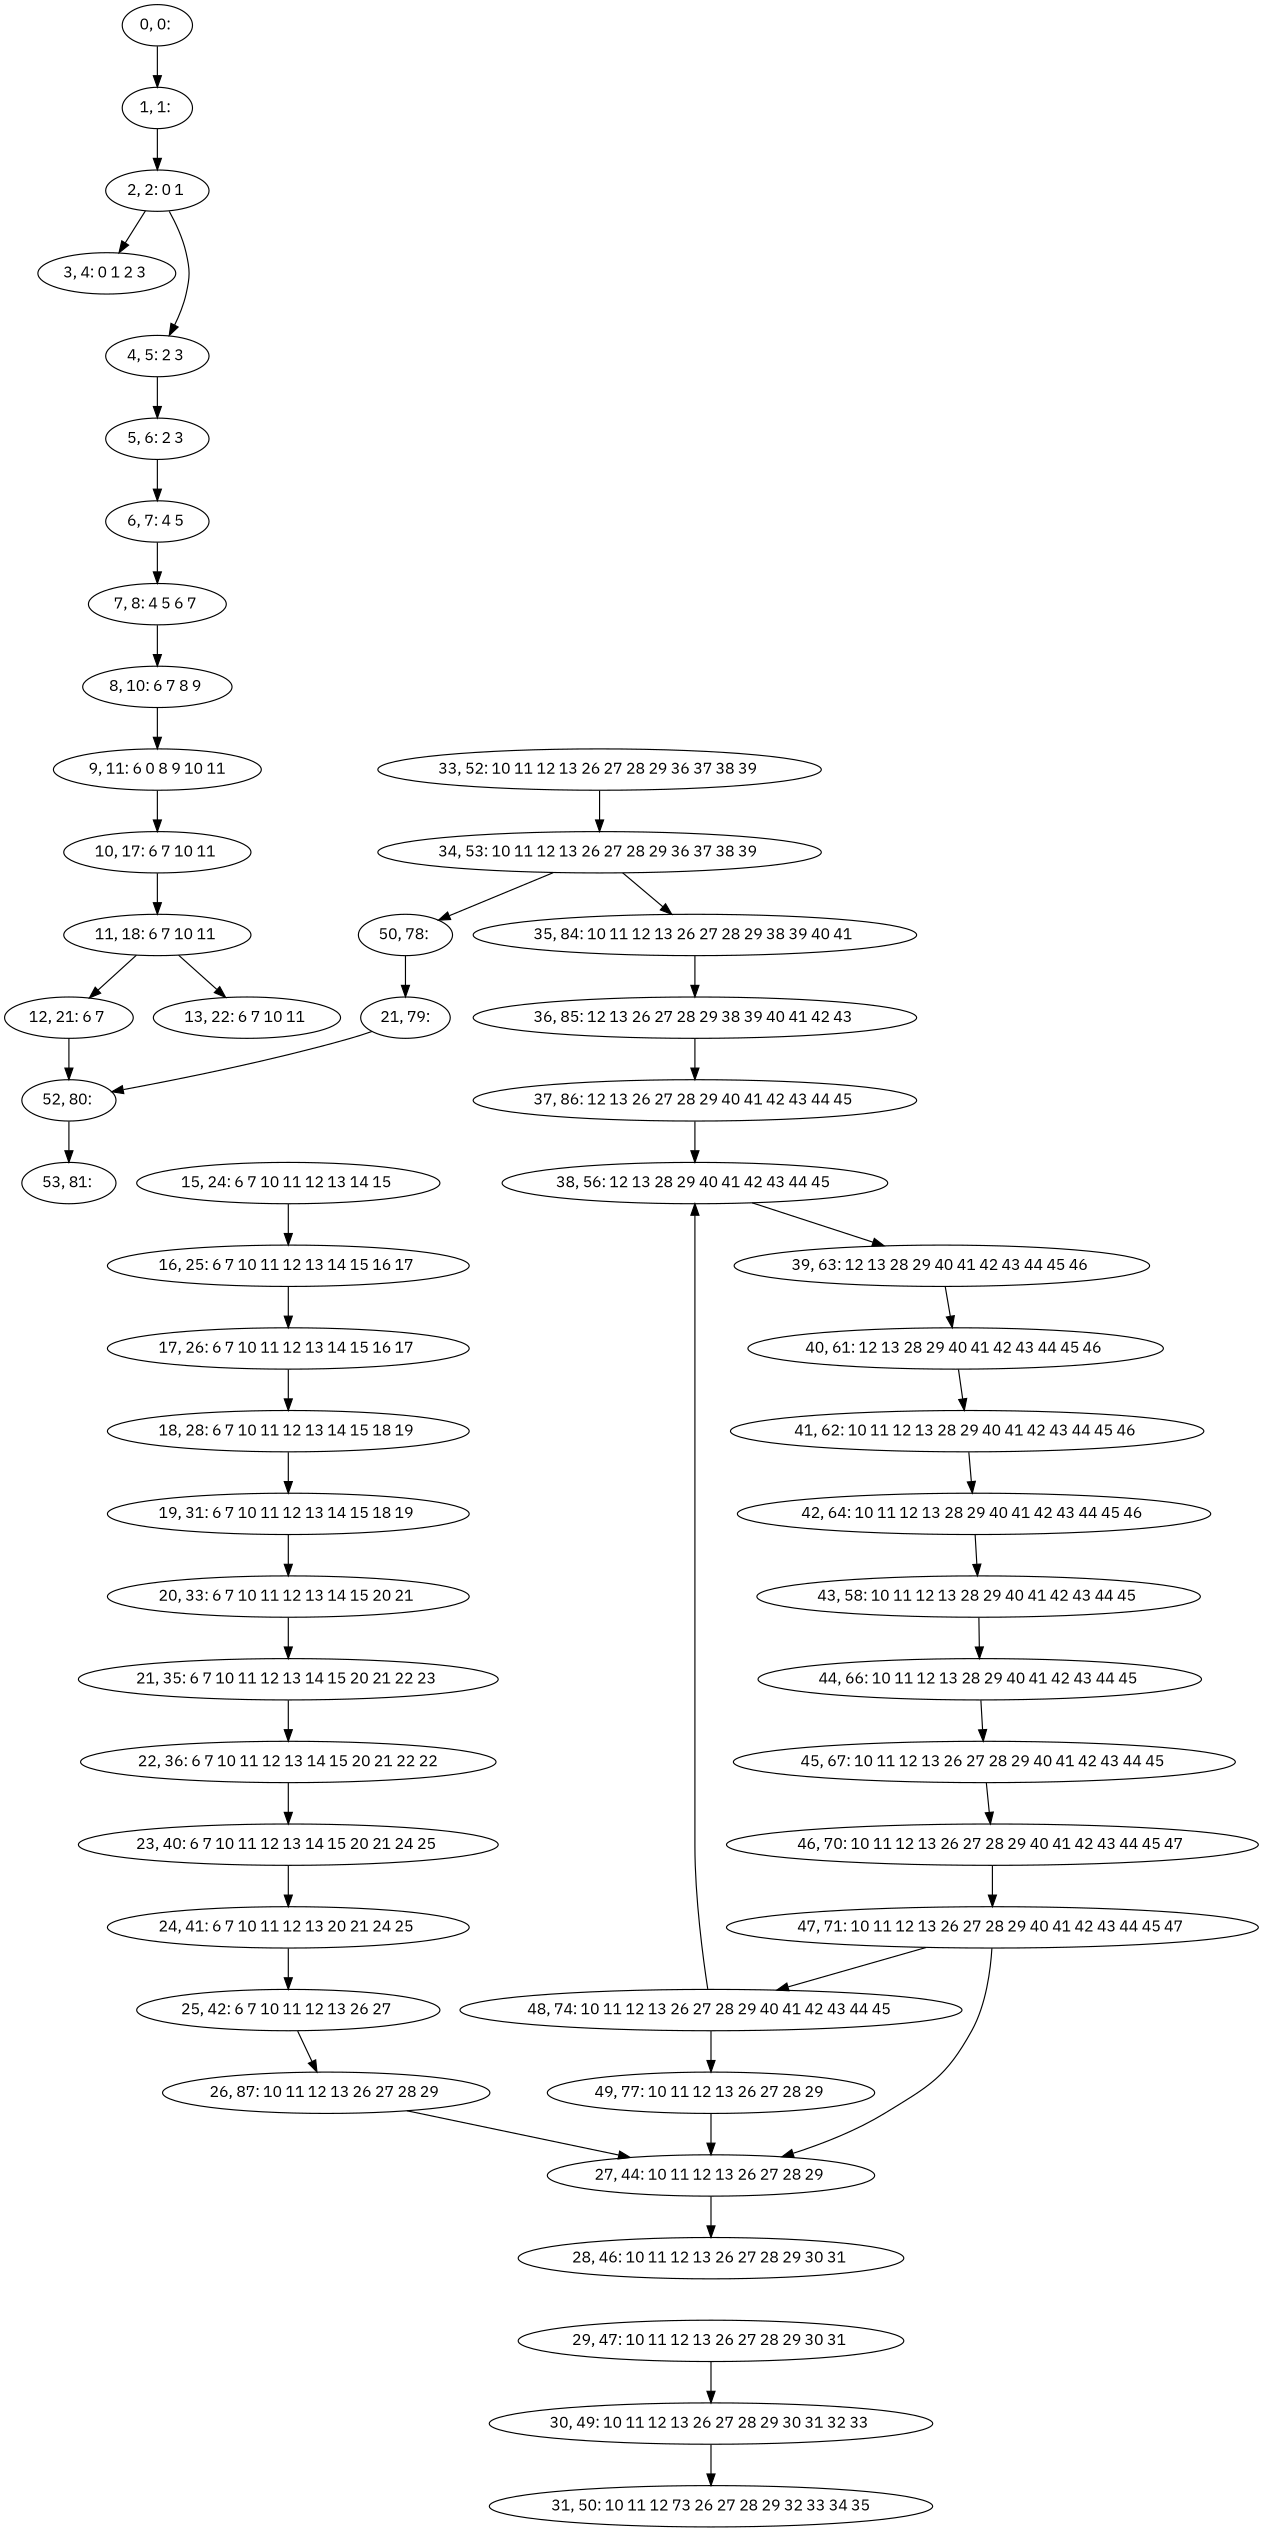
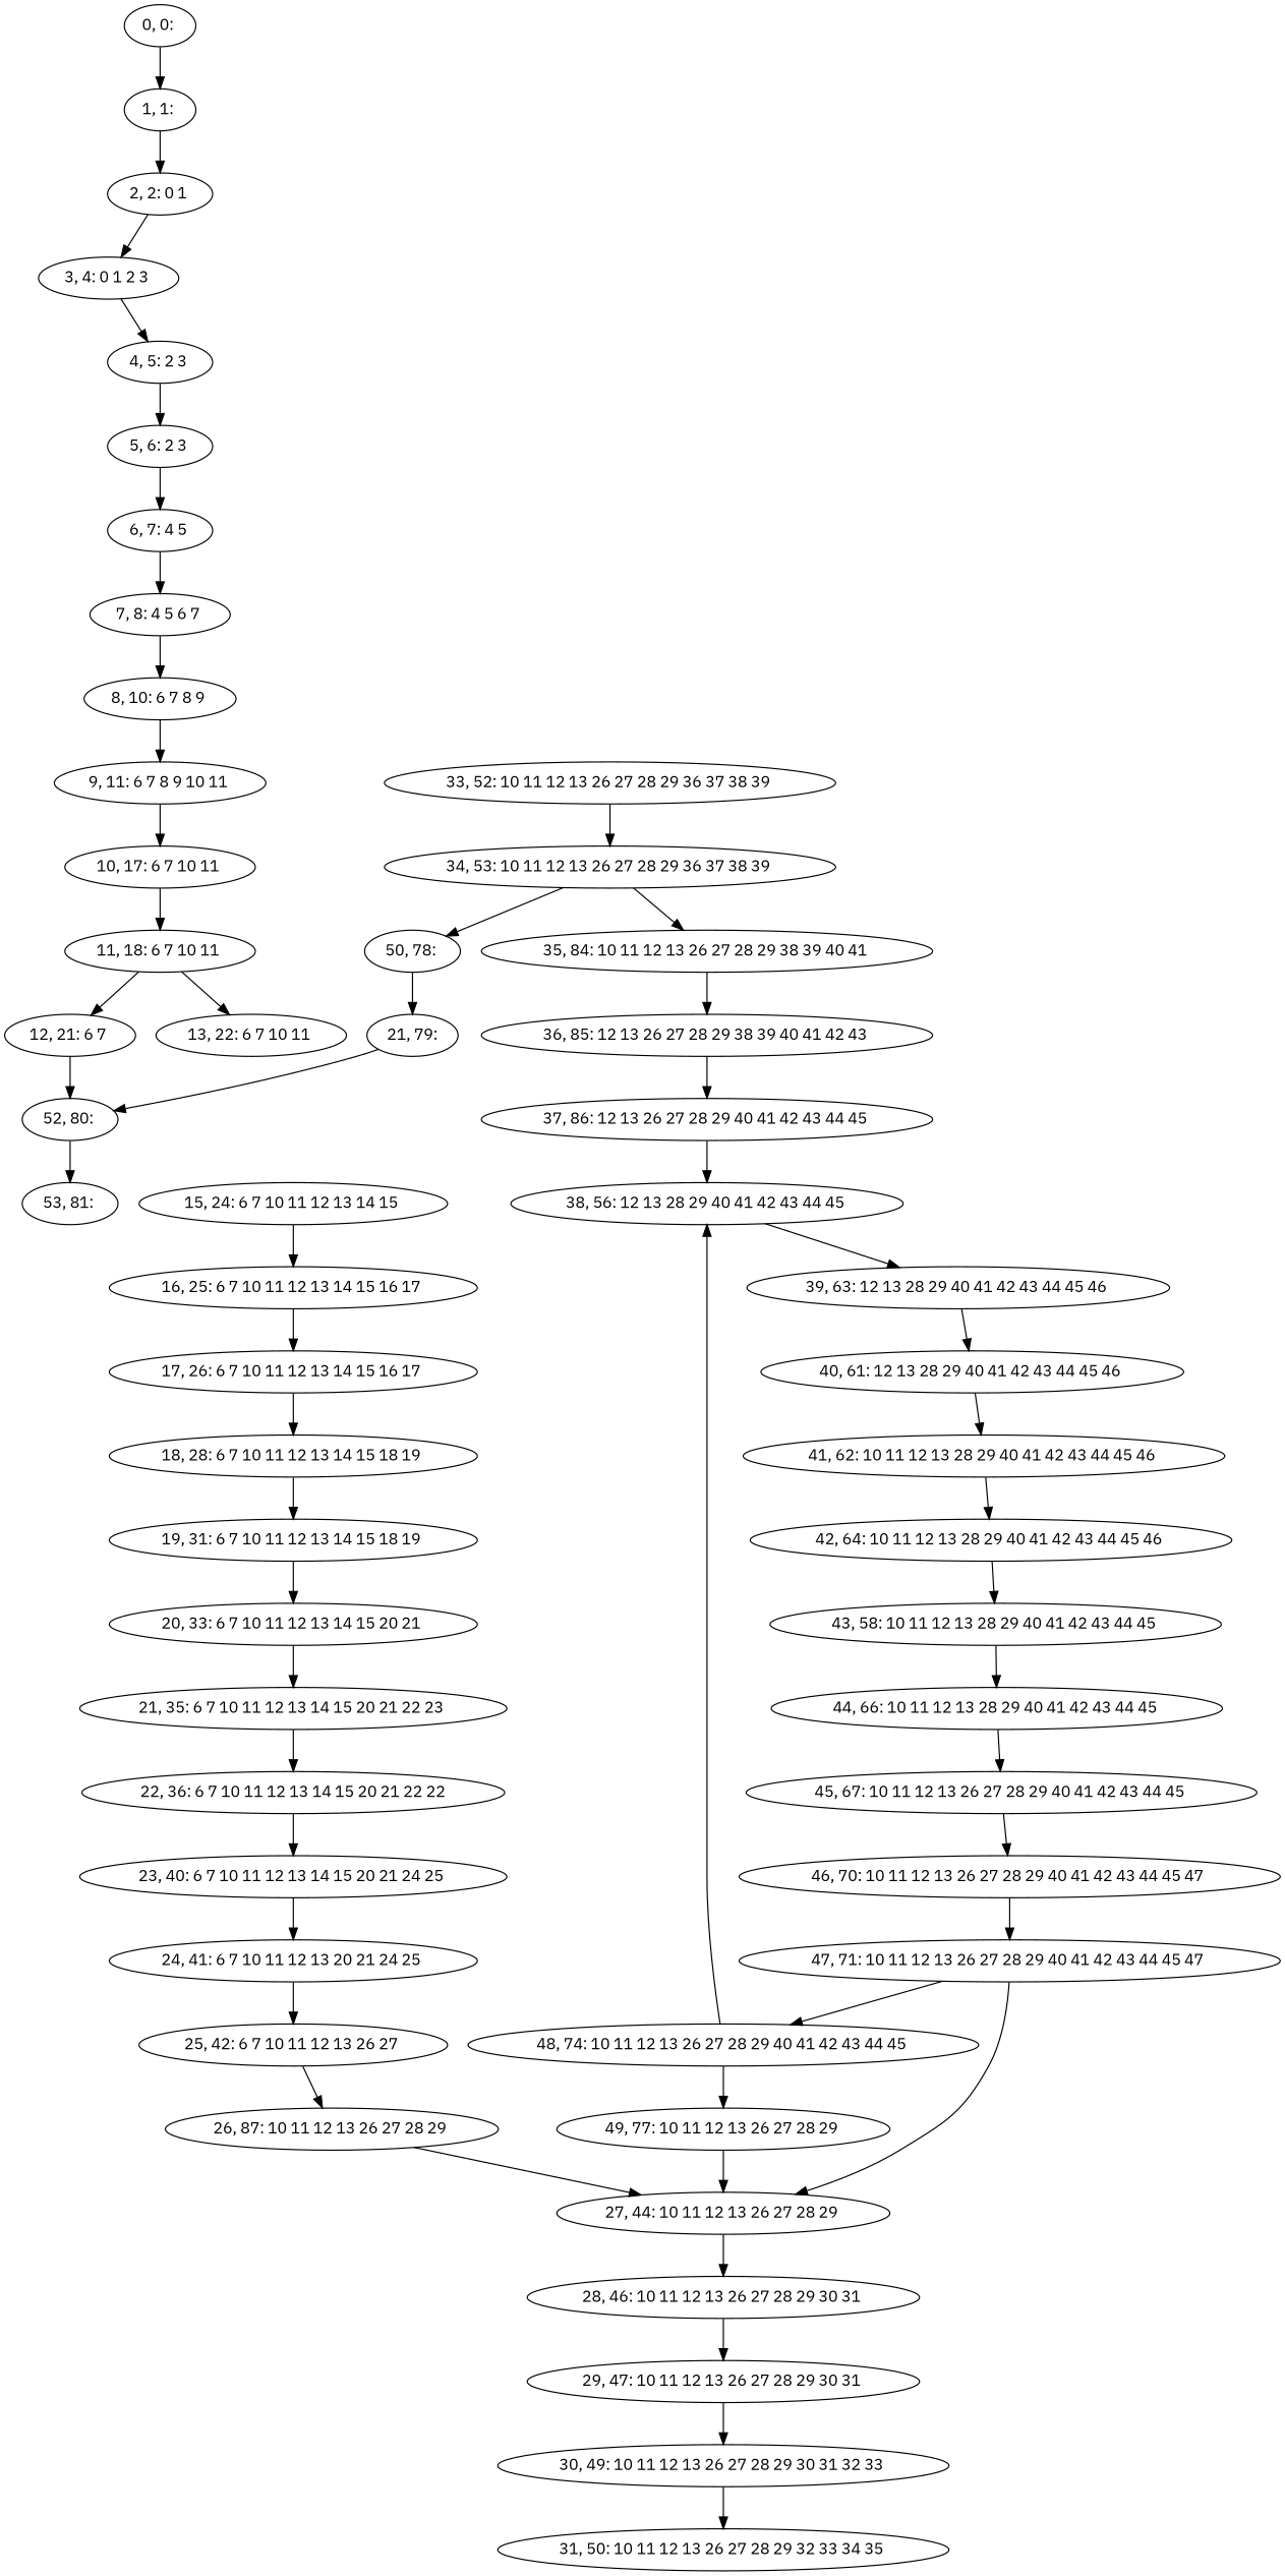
  digraph {
    fontname="IBM Plex Sans"
    node [fontname="IBM Plex Sans"]
    edge [fontname="IBM Plex Sans"]
    n1 [label="0, 0: "]
    n2 [label="1, 1: "]
    n3 [label="2, 2: 0 1 "]
    n4 [label="3, 4: 0 1 2 3 "]
    n5 [label="4, 5: 2 3 "]
    n6 [label="5, 6: 2 3 "]
    n7 [label="6, 7: 4 5 "]
    n8 [label="7, 8: 4 5 6 7 "]
    n9 [label="8, 10: 6 7 8 9 "]
-   n10 [label="9, 11: 6 0 8 9 10 11"]
+   n10 [label="9, 11: 6 7 8 9 10 11 "]
    n11 [label="10, 17: 6 7 10 11 "]
    n12 [label="11, 18: 6 7 10 11 "]
    n13 [label="12, 21: 6 7 "]
    n14 [label="13, 22: 6 7 10 11 "]
    n15 [label="52, 80: "]
    n16 [label="53, 81: "]
    n17 [label="15, 24: 6 7 10 11 12 13 14 15 "]
    n18 [label="16, 25: 6 7 10 11 12 13 14 15 16 17 "]
    n19 [label="17, 26: 6 7 10 11 12 13 14 15 16 17 "]
    n20 [label="18, 28: 6 7 10 11 12 13 14 15 18 19 "]
    n21 [label="19, 31: 6 7 10 11 12 13 14 15 18 19 "]
    n22 [label="20, 33: 6 7 10 11 12 13 14 15 20 21 "]
    n23 [label="21, 35: 6 7 10 11 12 13 14 15 20 21 22 23 "]
    n24 [label="22, 36: 6 7 10 11 12 13 14 15 20 21 22 22"]
    n25 [label="23, 40: 6 7 10 11 12 13 14 15 20 21 24 25 "]
    n26 [label="24, 41: 6 7 10 11 12 13 20 21 24 25 "]
    n27 [label="25, 42: 6 7 10 11 12 13 26 27 "]
    n28 [label="26, 87: 10 11 12 13 26 27 28 29 "]
    n29 [label="27, 44: 10 11 12 13 26 27 28 29 "]
    n30 [label="28, 46: 10 11 12 13 26 27 28 29 30 31 "]
    n31 [label="29, 47: 10 11 12 13 26 27 28 29 30 31 "]
    n32 [label="30, 49: 10 11 12 13 26 27 28 29 30 31 32 33 "]
-   n33 [label="31, 50: 10 11 12 73 26 27 28 29 32 33 34 35"]
+   n33 [label="31, 50: 10 11 12 13 26 27 28 29 32 33 34 35 "]
    n34 [label="33, 52: 10 11 12 13 26 27 28 29 36 37 38 39 "]
    n35 [label="34, 53: 10 11 12 13 26 27 28 29 36 37 38 39 "]
    n36 [label="35, 84: 10 11 12 13 26 27 28 29 38 39 40 41 "]
    n37 [label="50, 78: "]
    n38 [label="36, 85: 12 13 26 27 28 29 38 39 40 41 42 43 "]
    n39 [label="21, 79:"]
    n40 [label="37, 86: 12 13 26 27 28 29 40 41 42 43 44 45 "]
    n41 [label="38, 56: 12 13 28 29 40 41 42 43 44 45 "]
    n42 [label="39, 63: 12 13 28 29 40 41 42 43 44 45 46 "]
    n43 [label="40, 61: 12 13 28 29 40 41 42 43 44 45 46 "]
    n44 [label="41, 62: 10 11 12 13 28 29 40 41 42 43 44 45 46 "]
    n45 [label="42, 64: 10 11 12 13 28 29 40 41 42 43 44 45 46 "]
    n46 [label="43, 58: 10 11 12 13 28 29 40 41 42 43 44 45 "]
    n47 [label="44, 66: 10 11 12 13 28 29 40 41 42 43 44 45 "]
    n48 [label="45, 67: 10 11 12 13 26 27 28 29 40 41 42 43 44 45 "]
    n49 [label="46, 70: 10 11 12 13 26 27 28 29 40 41 42 43 44 45 47 "]
    n50 [label="47, 71: 10 11 12 13 26 27 28 29 40 41 42 43 44 45 47 "]
    n51 [label="48, 74: 10 11 12 13 26 27 28 29 40 41 42 43 44 45 "]
    n52 [label="49, 77: 10 11 12 13 26 27 28 29 "]
    n1 -> n2
    n2 -> n3
    n3 -> n4
-   n3 -> n5
+   n4 -> n5
    n5 -> n6
    n6 -> n7
    n7 -> n8
    n8 -> n9
    n9 -> n10
    n10 -> n11
    n11 -> n12
    n12 -> n13
    n12 -> n14
    n13 -> n15
    n15 -> n16
    n17 -> n18
    n18 -> n19
    n19 -> n20
    n20 -> n21
    n21 -> n22
    n22 -> n23
    n23 -> n24
    n24 -> n25
    n25 -> n26
    n26 -> n27
    n27 -> n28
    n28 -> n29
    n29 -> n30
+   n30 -> n31
    n31 -> n32
    n32 -> n33
    n34 -> n35
    n35 -> n36
    n35 -> n37
    n36 -> n38
    n37 -> n39
    n38 -> n40
    n39 -> n15
    n40 -> n41
    n41 -> n42
    n42 -> n43
    n43 -> n44
    n44 -> n45
    n45 -> n46
    n46 -> n47
    n47 -> n48
    n48 -> n49
    n49 -> n50
    n50 -> n29
    n50 -> n51
    n51 -> n41
    n51 -> n52
    n52 -> n29
  }
